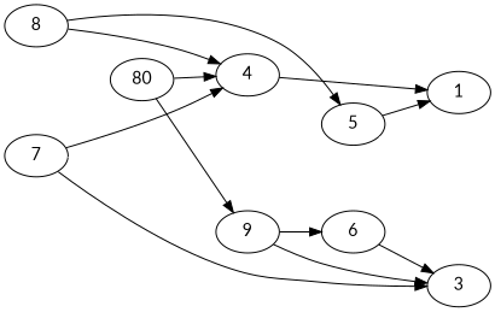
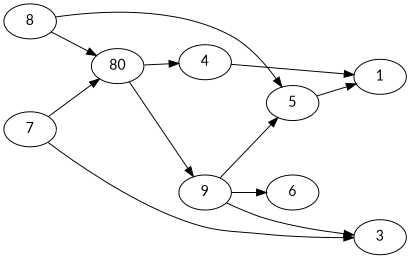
  digraph {
    fontname=Lato
    rankdir=LR
    node [fontname=Lato]
    edge [fontname=Lato]
    2 [color=white fillcolor=white fontcolor=white style=filled]
    4
    1
    5
    6
    3
    7
    8
    n9 [label=80]
    9
    4 -> 1
    5 -> 2 [color=white]
    5 -> 1
    6 -> 2 [color=white]
-   6 -> 3
    7 -> 2 [color=white]
-   7 -> 4
+   7 -> n9
    7 -> 3
    8 -> 5
-   8 -> 4
+   8 -> n9
    n9 -> 4
    n9 -> 9
+   9 -> 5
    9 -> 6
    9 -> 3
  }
